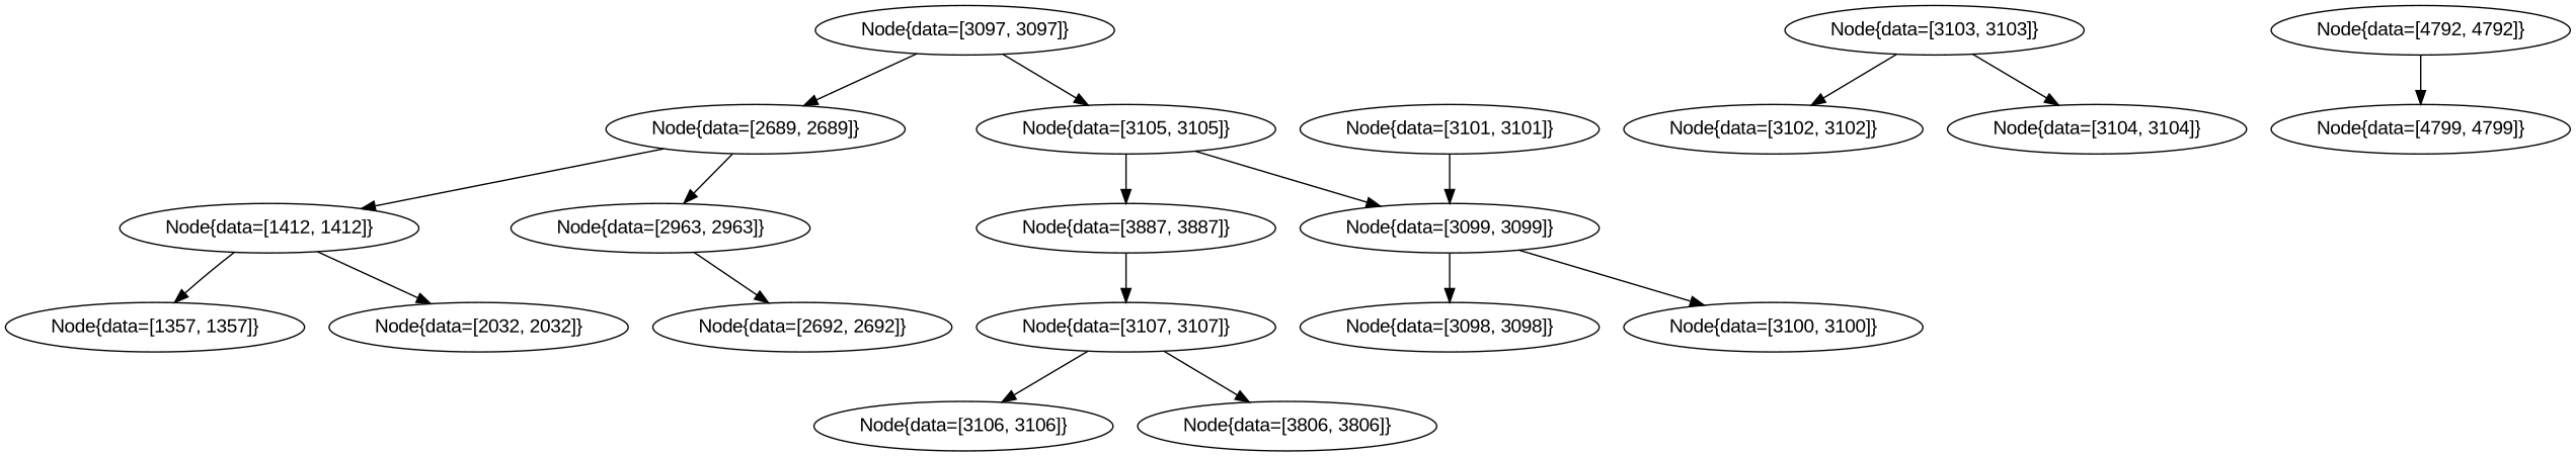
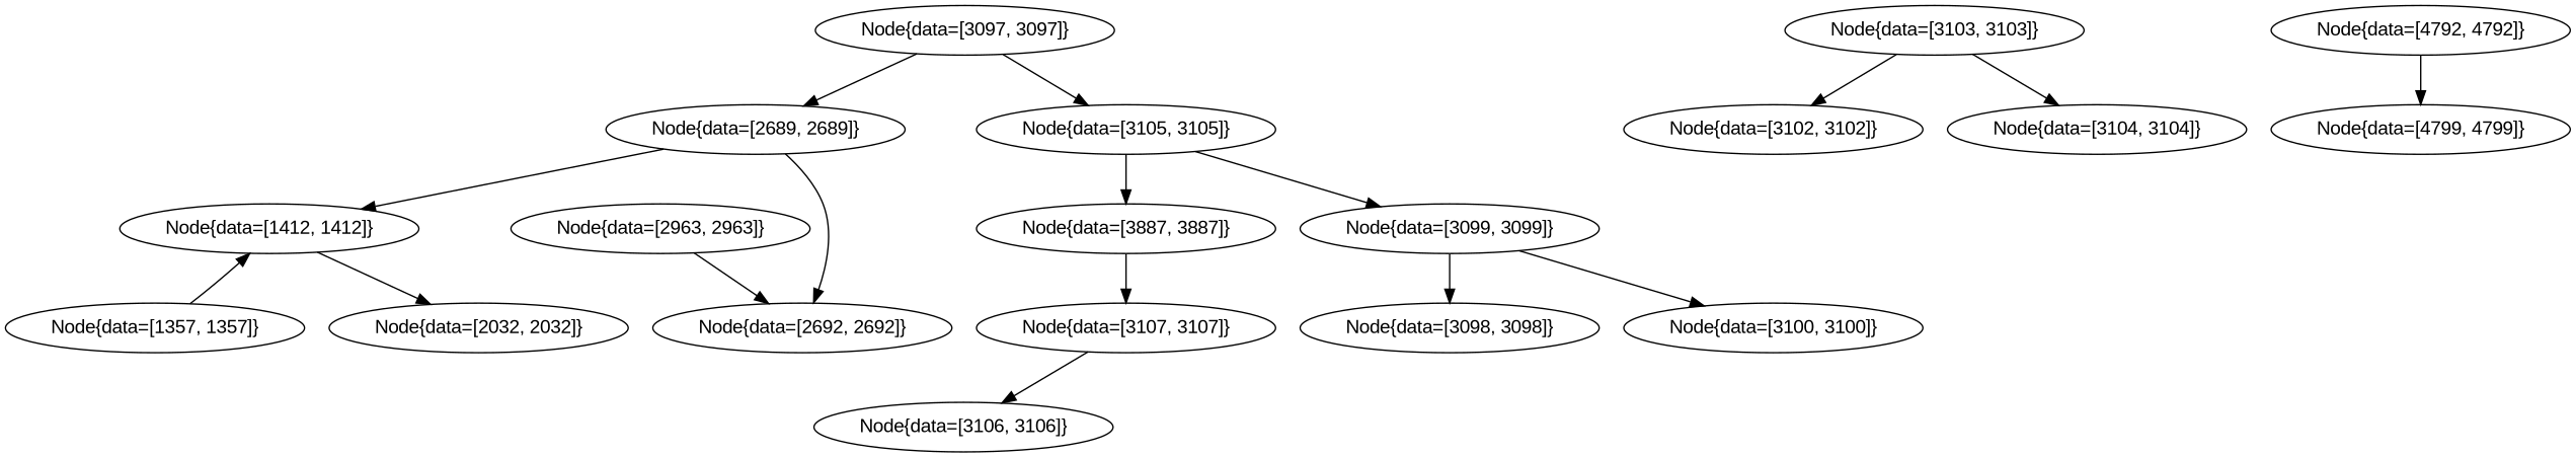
  digraph {
    fontname="Liberation Sans"
    node [fontname="Liberation Sans"]
    edge [fontname="Liberation Sans"]
    n1 [label="Node{data=[3097, 3097]}"]
    n2 [label="Node{data=[2689, 2689]}"]
    n3 [label="Node{data=[3105, 3105]}"]
    n4 [label="Node{data=[1412, 1412]}"]
    n5 [label="Node{data=[2963, 2963]}"]
    n6 [label="Node{data=[3887, 3887]}"]
    n7 [label="Node{data=[3099, 3099]}"]
    n8 [label="Node{data=[1357, 1357]}"]
    n9 [label="Node{data=[2032, 2032]}"]
    n10 [label="Node{data=[2692, 2692]}"]
-   n11 [label="Node{data=[3101, 3101]}"]
    n12 [label="Node{data=[3107, 3107]}"]
    n13 [label="Node{data=[3098, 3098]}"]
    n14 [label="Node{data=[3100, 3100]}"]
    n15 [label="Node{data=[3103, 3103]}"]
    n16 [label="Node{data=[3102, 3102]}"]
    n17 [label="Node{data=[3104, 3104]}"]
    n18 [label="Node{data=[3106, 3106]}"]
-   n19 [label="Node{data=[3806, 3806]}"]
    n20 [label="Node{data=[4792, 4792]}"]
    n21 [label="Node{data=[4799, 4799]}"]
    n1 -> n2
    n1 -> n3
    n2 -> n4
-   n2 -> n5
+   n2 -> n10
    n3 -> n6
    n3 -> n7
-   n4 -> n8
+   n8 -> n4
    n4 -> n9
    n5 -> n10
    n6 -> n12
    n7 -> n13
    n7 -> n14
-   n11 -> n7
    n12 -> n18
-   n12 -> n19
    n15 -> n16
    n15 -> n17
    n20 -> n21
  }
